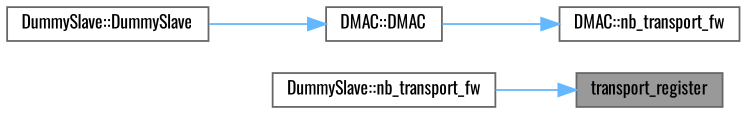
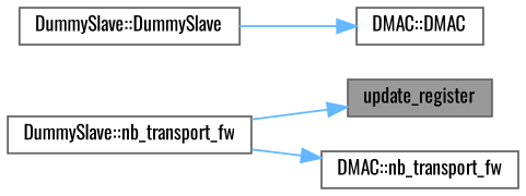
  digraph {
    fontname=Oswald
    rankdir=RL
    node [color=grey40 fillcolor=white fontname=Oswald fontsize=10 shape=box style=filled]
    edge [color=steelblue1 dir=back fontname=Oswald fontsize=10 labelfontname=Helvetica labelfontsize=10 style=solid]
-   n1 [color=gray40 fillcolor=grey60 fontcolor=black height=0.2 label=transport_register width=0.4]
+   n1 [color=gray40 fillcolor=grey60 fontcolor=black height=0.2 label=update_register width=0.4]
    n2 [height=0.2 label="DummySlave::nb_transport_fw" width=0.4]
    n3 [height=0.2 label="DMAC::nb_transport_fw" width=0.4]
    n4 [height=0.2 label="DMAC::DMAC" width=0.4]
    n5 [height=0.2 label="DummySlave::DummySlave" width=0.4]
    n1 -> n2
-   n3 -> n4
+   n3 -> n2
    n4 -> n5
  }
